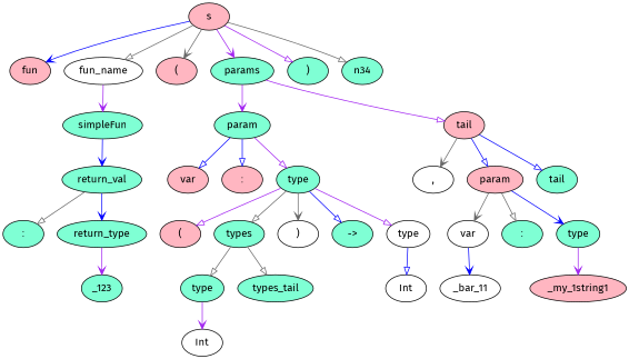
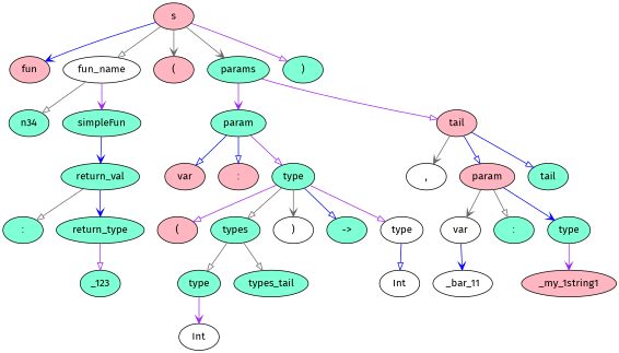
  digraph {
    fontname="Fira Sans"
    node [fillcolor=aquamarine fontname="Fira Sans" style=filled]
    edge [arrowhead=onormal color=blue fontname="Fira Sans"]
    n0 [fillcolor=lightpink label=s]
    n1 [fillcolor=lightpink label=fun]
    n2 [fillcolor=white label=fun_name]
    n4 [fillcolor=lightpink label="("]
    n5 [label=params]
    n29 [label=")"]
    n34
    n3 [label=simpleFun]
    n6 [label=param]
    n20 [fillcolor=lightpink label=tail]
    n30 [label=return_val]
    n31 [label=":"]
    n32 [label=return_type]
    n7 [fillcolor=lightpink label=var]
    n9 [fillcolor=lightpink label=":"]
    n10 [label=type]
    n21 [fillcolor=white label=","]
    n22 [fillcolor=lightpink label=param]
    n28 [label=tail]
    n11 [fillcolor=lightpink label="("]
    n12 [label=types]
    n16 [fillcolor=white label=")"]
    n17 [label="->"]
    n18 [fillcolor=white label=type]
    n13 [label=type]
    n15 [label=types_tail]
    n19 [fillcolor=white label=Int]
    n14 [fillcolor=white label=Int]
    n23 [fillcolor=white label=var]
    n25 [label=":"]
    n26 [label=type]
    n24 [fillcolor=white label=_bar_11]
    n27 [fillcolor=lightpink label=_my_1string1]
    n33 [label=_123]
    n0 -> n1 [arrowhead=vee]
    n0 -> n2 [color=gray40]
    n0 -> n4 [arrowhead=vee color=gray40]
-   n0 -> n5 [arrowhead=vee color=purple]
+   n0 -> n5 [arrowhead=vee color=gray40]
    n0 -> n29 [color=purple]
-   n0 -> n34 [color=gray40]
+   n2 -> n34 [color=gray40]
    n2 -> n3 [arrowhead=vee color=purple]
    n5 -> n6 [arrowhead=vee color=purple]
    n5 -> n20 [color=purple]
    n3 -> n30 [arrowhead=vee]
    n6 -> n7
    n6 -> n9
    n6 -> n10 [color=purple]
    n20 -> n21 [arrowhead=vee color=gray40]
    n20 -> n22
    n20 -> n28
    n30 -> n31 [color=gray40]
    n30 -> n32 [arrowhead=vee]
-   n32 -> n33 [arrowhead=vee color=purple]
+   n32 -> n33 [color=purple]
    n10 -> n11 [color=purple]
    n10 -> n12 [color=gray40]
    n10 -> n16 [arrowhead=vee color=gray40]
    n10 -> n17
    n10 -> n18 [color=purple]
    n22 -> n23 [arrowhead=vee color=gray40]
    n22 -> n25 [color=gray40]
    n22 -> n26 [arrowhead=vee]
    n12 -> n13 [color=gray40]
    n12 -> n15 [color=gray40]
    n18 -> n19
    n13 -> n14 [arrowhead=vee color=purple]
    n23 -> n24 [arrowhead=vee]
    n26 -> n27 [arrowhead=vee color=purple]
  }
